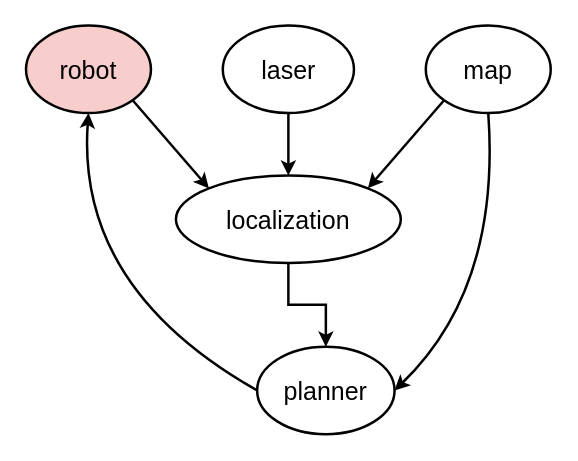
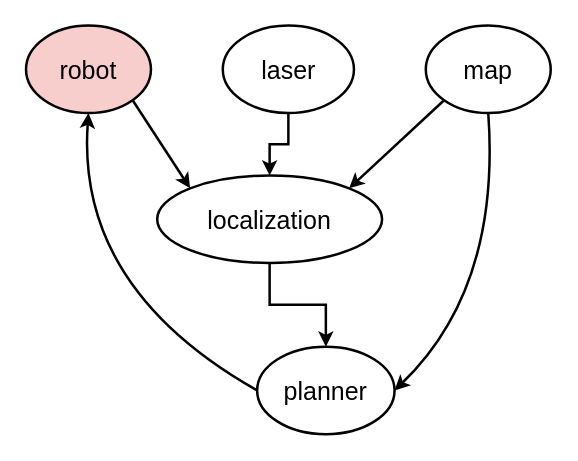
  <mxCell id="0" />
  <mxCell id="1" parent="0" />
  <mxCell id="2" value="" style="edgeStyle=orthogonalEdgeStyle;rounded=0;orthogonalLoop=1;jettySize=auto;html=1;fontSize=20;strokeWidth=2;" edge="1" parent="1" source="3" target="5"><mxGeometry relative="1" as="geometry" /></mxCell>
  <mxCell id="3" value="laser" style="ellipse;whiteSpace=wrap;html=1;fontSize=20;strokeWidth=2;" vertex="1" parent="1"><mxGeometry x="177.5" y="20" width="105" height="70" as="geometry" /></mxCell>
  <mxCell id="4" value="" style="edgeStyle=orthogonalEdgeStyle;rounded=0;orthogonalLoop=1;jettySize=auto;html=1;fontSize=20;strokeWidth=2;" edge="1" parent="1" source="5" target="8"><mxGeometry relative="1" as="geometry" /></mxCell>
- <mxCell id="5" value="localization" style="ellipse;whiteSpace=wrap;html=1;fontSize=20;strokeWidth=2;" vertex="1" parent="1"><mxGeometry x="140" y="140" width="180" height="70" as="geometry" /></mxCell>
+ <mxCell id="5" value="localization" style="ellipse;whiteSpace=wrap;html=1;fontSize=20;strokeWidth=2;" vertex="1" parent="1"><mxGeometry x="125" y="140" width="180" height="70" as="geometry" /></mxCell>
  <mxCell id="6" value="robot" style="ellipse;whiteSpace=wrap;html=1;fontSize=20;strokeWidth=2;fillColor=#f8cecc;" vertex="1" parent="1"><mxGeometry x="20" y="20" width="100" height="70" as="geometry" /></mxCell>
  <mxCell id="7" value="map" style="ellipse;whiteSpace=wrap;html=1;fontSize=20;strokeWidth=2;" vertex="1" parent="1"><mxGeometry x="340" y="20" width="100" height="70" as="geometry" /></mxCell>
  <mxCell id="8" value="planner" style="ellipse;whiteSpace=wrap;html=1;fontSize=20;strokeWidth=2;" vertex="1" parent="1"><mxGeometry x="205" y="277" width="110" height="70" as="geometry" /></mxCell>
  <mxCell id="9" value="" style="endArrow=classic;html=1;fontSize=20;exitX=1;exitY=1;exitDx=0;exitDy=0;entryX=0;entryY=0;entryDx=0;entryDy=0;strokeWidth=2;" edge="1" parent="1" source="6" target="5"><mxGeometry width="50" height="50" relative="1" as="geometry"><mxPoint x="20" y="350" as="sourcePoint" /><mxPoint x="70" y="300" as="targetPoint" /></mxGeometry></mxCell>
  <mxCell id="10" value="" style="endArrow=classic;html=1;fontSize=20;exitX=0;exitY=1;exitDx=0;exitDy=0;entryX=1;entryY=0;entryDx=0;entryDy=0;strokeWidth=2;" edge="1" parent="1" source="7" target="5"><mxGeometry width="50" height="50" relative="1" as="geometry"><mxPoint x="20" y="350" as="sourcePoint" /><mxPoint x="70" y="300" as="targetPoint" /></mxGeometry></mxCell>
  <mxCell id="11" value="" style="endArrow=classic;html=1;fontSize=20;exitX=0.5;exitY=1;exitDx=0;exitDy=0;entryX=1;entryY=0.5;entryDx=0;entryDy=0;strokeWidth=2;curved=1;" edge="1" parent="1" source="7" target="8"><mxGeometry width="50" height="50" relative="1" as="geometry"><mxPoint x="20" y="410" as="sourcePoint" /><mxPoint x="70" y="360" as="targetPoint" /><Array as="points"><mxPoint x="400" y="230" /></Array></mxGeometry></mxCell>
  <mxCell id="12" value="" style="endArrow=classic;html=1;fontSize=20;entryX=0.5;entryY=1;entryDx=0;entryDy=0;exitX=0;exitY=0.5;exitDx=0;exitDy=0;strokeWidth=2;curved=1;" edge="1" parent="1" source="8" target="6"><mxGeometry width="50" height="50" relative="1" as="geometry"><mxPoint x="20" y="410" as="sourcePoint" /><mxPoint x="70" y="360" as="targetPoint" /><Array as="points"><mxPoint x="60" y="230" /></Array></mxGeometry></mxCell>
